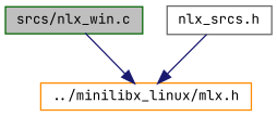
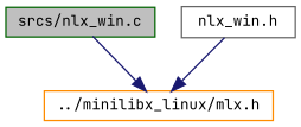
  digraph {
    fontname="JetBrains Mono"
    node [fillcolor=white fontname="JetBrains Mono" fontsize=10 shape=record style=filled]
    edge [color=midnightblue fontname="JetBrains Mono" fontsize=10 labelfontname=Helvetica labelfontsize=10 style=solid]
    n1 [color=darkgreen fillcolor=grey75 fontcolor=black height=0.2 label="srcs/nlx_win.c" width=0.4]
    n2 [color=darkorange height=0.2 label="../minilibx_linux/mlx.h" width=0.4]
-   n3 [color=gray40 height=0.2 label="nlx_srcs.h" width=0.4]
+   n3 [color=gray40 height=0.2 label="nlx_win.h" width=0.4]
    n1 -> n2
    n3 -> n2
  }
